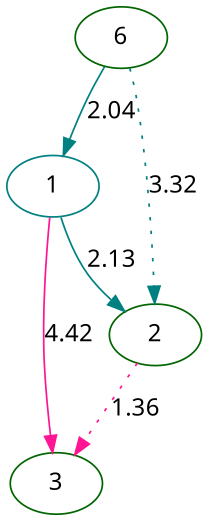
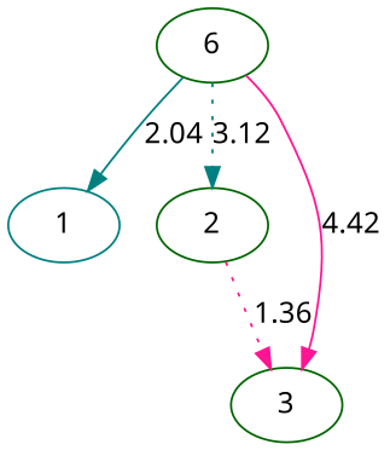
  digraph {
    fontname="Noto Sans"
    node [color=darkgreen fontname="Noto Sans"]
    edge [color=teal fontname="Noto Sans" style=solid]
    n1 [label=6]
    1 [color=teal]
    2
    3
    n1 -> 1 [label=2.04]
-   n1 -> 2 [label=3.32 style=dotted]
-   1 -> 2 [label=2.13]
-   1 -> 3 [color=deeppink label=4.42]
+   n1 -> 2 [label=3.12 style=dotted]
+   n1 -> 3 [color=deeppink label=4.42]
    2 -> 3 [color=deeppink label=1.36 style=dotted]
  }
